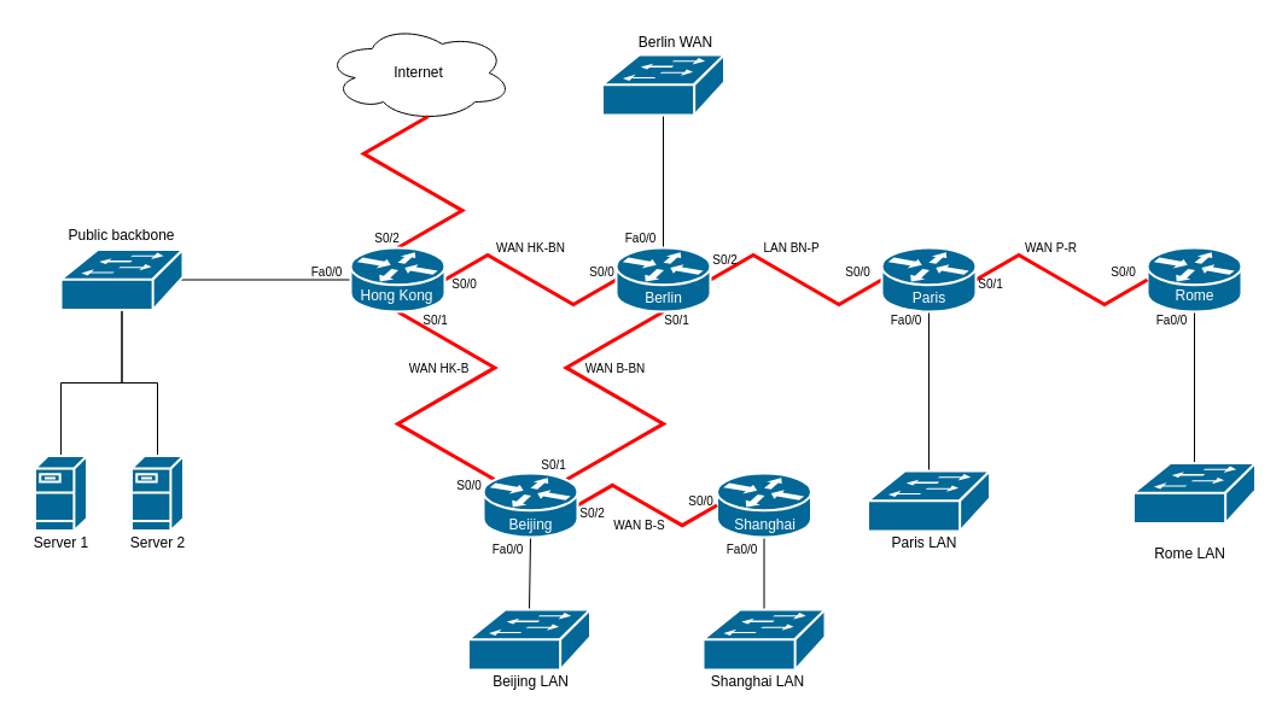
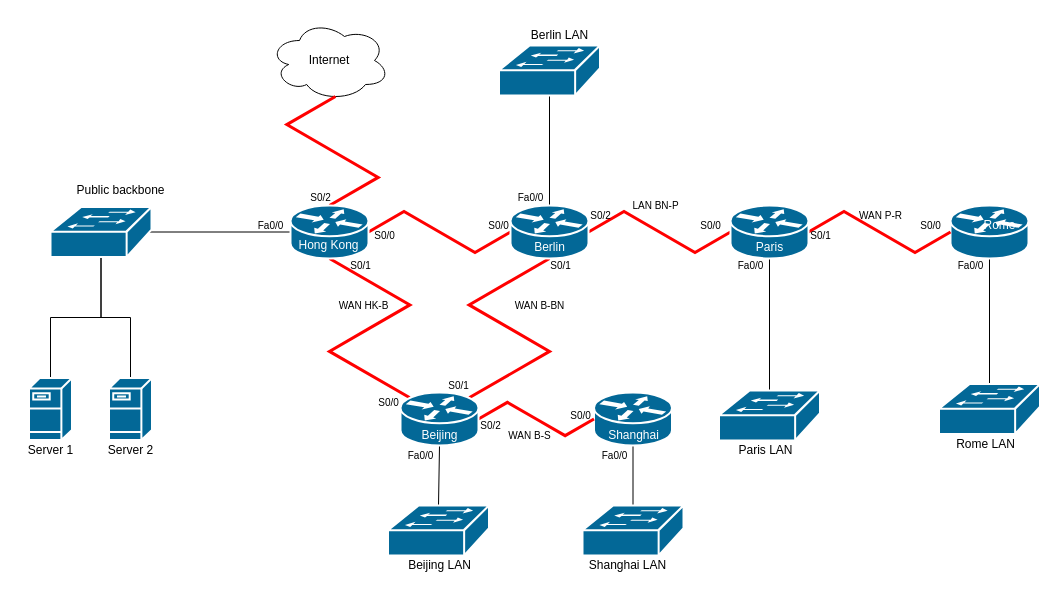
  <mxCell id="0" />
  <mxCell id="1" parent="0" />
  <mxCell id="2" style="edgeStyle=none;rounded=0;orthogonalLoop=1;jettySize=auto;html=1;exitX=0.5;exitY=0.98;exitDx=0;exitDy=0;exitPerimeter=0;entryX=0.5;entryY=0;entryDx=0;entryDy=0;entryPerimeter=0;endArrow=none;endFill=0;strokeWidth=1;" parent="1" source="3" target="12" edge="1"><mxGeometry relative="1" as="geometry" /></mxCell>
  <mxCell id="3" value="" style="shape=mxgraph.cisco.switches.workgroup_switch;html=1;pointerEvents=1;dashed=0;fillColor=#036897;strokeColor=#ffffff;strokeWidth=2;verticalLabelPosition=bottom;verticalAlign=top;align=center;outlineConnect=0;" parent="1" vertex="1"><mxGeometry x="498.5" y="45" width="101" height="50" as="geometry" /></mxCell>
  <mxCell id="4" style="edgeStyle=orthogonalEdgeStyle;rounded=0;orthogonalLoop=1;jettySize=auto;html=1;exitX=0.5;exitY=0;exitDx=0;exitDy=0;exitPerimeter=0;entryX=0.5;entryY=0.98;entryDx=0;entryDy=0;entryPerimeter=0;endArrow=none;endFill=0;strokeColor=#000000;strokeWidth=1;" parent="1" source="5" target="27" edge="1"><mxGeometry relative="1" as="geometry" /></mxCell>
  <mxCell id="5" value="" style="shape=mxgraph.cisco.servers.fileserver;html=1;pointerEvents=1;dashed=0;fillColor=#036897;strokeColor=#ffffff;strokeWidth=2;verticalLabelPosition=bottom;verticalAlign=top;align=center;outlineConnect=0;" parent="1" vertex="1"><mxGeometry x="108.5" y="377.5" width="43" height="62" as="geometry" /></mxCell>
  <mxCell id="6" style="edgeStyle=none;rounded=0;orthogonalLoop=1;jettySize=auto;html=1;exitX=0.5;exitY=1;exitDx=0;exitDy=0;exitPerimeter=0;entryX=0.5;entryY=0;entryDx=0;entryDy=0;entryPerimeter=0;endArrow=none;endFill=0;strokeColor=#000000;strokeWidth=1;" parent="1" source="7" target="25" edge="1"><mxGeometry relative="1" as="geometry" /></mxCell>
  <mxCell id="7" value="" style="shape=mxgraph.cisco.routers.router;html=1;pointerEvents=1;dashed=0;fillColor=#036897;strokeColor=#ffffff;strokeWidth=2;verticalLabelPosition=bottom;verticalAlign=top;align=center;outlineConnect=0;" parent="1" vertex="1"><mxGeometry x="593.5" y="392" width="78" height="53" as="geometry" /></mxCell>
- <mxCell id="8" value="Internet" style="ellipse;shape=cloud;whiteSpace=wrap;html=1;" parent="1" vertex="1"><mxGeometry x="269" y="20" width="155" height="80" as="geometry" /></mxCell>
+ <mxCell id="8" value="Internet" style="ellipse;shape=cloud;whiteSpace=wrap;html=1;" parent="1" vertex="1"><mxGeometry x="269" y="20" width="120" height="80" as="geometry" /></mxCell>
  <mxCell id="9" style="edgeStyle=isometricEdgeStyle;rounded=0;orthogonalLoop=1;jettySize=auto;html=1;exitX=0;exitY=0.5;exitDx=0;exitDy=0;exitPerimeter=0;entryX=1;entryY=0.5;entryDx=0;entryDy=0;entryPerimeter=0;strokeColor=#FF0000;endArrow=none;endFill=0;strokeWidth=3;" parent="1" source="12" target="16" edge="1"><mxGeometry relative="1" as="geometry" /></mxCell>
  <mxCell id="10" style="edgeStyle=isometricEdgeStyle;rounded=0;orthogonalLoop=1;jettySize=auto;html=1;exitX=1;exitY=0.5;exitDx=0;exitDy=0;exitPerimeter=0;entryX=0;entryY=0.5;entryDx=0;entryDy=0;entryPerimeter=0;endArrow=none;endFill=0;strokeColor=#FF0000;strokeWidth=3;" parent="1" source="12" target="24" edge="1"><mxGeometry relative="1" as="geometry" /></mxCell>
  <mxCell id="11" style="edgeStyle=isometricEdgeStyle;rounded=0;orthogonalLoop=1;jettySize=auto;html=1;exitX=0.5;exitY=1;exitDx=0;exitDy=0;exitPerimeter=0;entryX=0.88;entryY=0.1;entryDx=0;entryDy=0;entryPerimeter=0;endArrow=none;endFill=0;strokeColor=#FF0000;strokeWidth=3;" parent="1" source="12" target="19" edge="1"><mxGeometry relative="1" as="geometry" /></mxCell>
  <mxCell id="12" value="" style="shape=mxgraph.cisco.routers.router;html=1;pointerEvents=1;dashed=0;fillColor=#036897;strokeColor=#ffffff;strokeWidth=2;verticalLabelPosition=bottom;verticalAlign=top;align=center;outlineConnect=0;" parent="1" vertex="1"><mxGeometry x="510" y="205" width="78" height="53" as="geometry" /></mxCell>
  <mxCell id="13" style="edgeStyle=isometricEdgeStyle;rounded=0;orthogonalLoop=1;jettySize=auto;html=1;exitX=0.5;exitY=0;exitDx=0;exitDy=0;exitPerimeter=0;entryX=0.55;entryY=0.95;entryDx=0;entryDy=0;entryPerimeter=0;endArrow=none;endFill=0;strokeColor=#FF0000;strokeWidth=3;" parent="1" source="16" target="8" edge="1"><mxGeometry relative="1" as="geometry" /></mxCell>
  <mxCell id="14" style="edgeStyle=isometricEdgeStyle;rounded=0;orthogonalLoop=1;jettySize=auto;html=1;exitX=0.5;exitY=1;exitDx=0;exitDy=0;exitPerimeter=0;endArrow=none;endFill=0;strokeColor=#FF0000;strokeWidth=3;elbow=vertical;entryX=0.12;entryY=0.1;entryDx=0;entryDy=0;entryPerimeter=0;" parent="1" source="16" target="19" edge="1"><mxGeometry relative="1" as="geometry"><mxPoint x="400" y="355" as="targetPoint" /></mxGeometry></mxCell>
  <mxCell id="15" style="edgeStyle=none;rounded=0;orthogonalLoop=1;jettySize=auto;html=1;exitX=0;exitY=0.5;exitDx=0;exitDy=0;exitPerimeter=0;entryX=0.98;entryY=0.5;entryDx=0;entryDy=0;entryPerimeter=0;endArrow=none;endFill=0;strokeColor=#000000;strokeWidth=1;" parent="1" source="16" target="27" edge="1"><mxGeometry relative="1" as="geometry" /></mxCell>
  <mxCell id="16" value="" style="shape=mxgraph.cisco.routers.router;html=1;pointerEvents=1;dashed=0;fillColor=#036897;strokeColor=#ffffff;strokeWidth=2;verticalLabelPosition=bottom;verticalAlign=top;align=center;outlineConnect=0;" parent="1" vertex="1"><mxGeometry x="290" y="205" width="78" height="53" as="geometry" /></mxCell>
  <mxCell id="17" style="edgeStyle=isometricEdgeStyle;rounded=0;orthogonalLoop=1;jettySize=auto;html=1;exitX=1;exitY=0.5;exitDx=0;exitDy=0;exitPerimeter=0;entryX=0;entryY=0.5;entryDx=0;entryDy=0;entryPerimeter=0;endArrow=none;endFill=0;strokeColor=#FF0000;strokeWidth=3;" parent="1" source="19" target="7" edge="1"><mxGeometry relative="1" as="geometry" /></mxCell>
  <mxCell id="18" style="edgeStyle=none;rounded=0;orthogonalLoop=1;jettySize=auto;html=1;exitX=0.5;exitY=1;exitDx=0;exitDy=0;exitPerimeter=0;entryX=0.5;entryY=0;entryDx=0;entryDy=0;entryPerimeter=0;endArrow=none;endFill=0;strokeColor=#000000;strokeWidth=1;" parent="1" source="19" target="28" edge="1"><mxGeometry relative="1" as="geometry" /></mxCell>
  <mxCell id="19" value="" style="shape=mxgraph.cisco.routers.router;html=1;pointerEvents=1;dashed=0;fillColor=#036897;strokeColor=#ffffff;strokeWidth=2;verticalLabelPosition=bottom;verticalAlign=top;align=center;outlineConnect=0;" parent="1" vertex="1"><mxGeometry x="400" y="392" width="78" height="53" as="geometry" /></mxCell>
  <mxCell id="20" style="edgeStyle=none;rounded=0;orthogonalLoop=1;jettySize=auto;html=1;exitX=0.5;exitY=1;exitDx=0;exitDy=0;exitPerimeter=0;entryX=0.5;entryY=0;entryDx=0;entryDy=0;entryPerimeter=0;endArrow=none;endFill=0;strokeColor=#000000;strokeWidth=1;" parent="1" source="21" target="29" edge="1"><mxGeometry relative="1" as="geometry" /></mxCell>
  <mxCell id="21" value="" style="shape=mxgraph.cisco.routers.router;html=1;pointerEvents=1;dashed=0;fillColor=#036897;strokeColor=#ffffff;strokeWidth=2;verticalLabelPosition=bottom;verticalAlign=top;align=center;outlineConnect=0;" parent="1" vertex="1"><mxGeometry x="950" y="205" width="78" height="53" as="geometry" /></mxCell>
  <mxCell id="22" style="edgeStyle=isometricEdgeStyle;rounded=0;orthogonalLoop=1;jettySize=auto;html=1;exitX=1;exitY=0.5;exitDx=0;exitDy=0;exitPerimeter=0;entryX=0;entryY=0.5;entryDx=0;entryDy=0;entryPerimeter=0;endArrow=none;endFill=0;strokeColor=#FF0000;strokeWidth=3;" parent="1" source="24" target="21" edge="1"><mxGeometry relative="1" as="geometry" /></mxCell>
  <mxCell id="23" style="edgeStyle=none;rounded=0;orthogonalLoop=1;jettySize=auto;html=1;exitX=0.5;exitY=1;exitDx=0;exitDy=0;exitPerimeter=0;entryX=0.5;entryY=0;entryDx=0;entryDy=0;entryPerimeter=0;endArrow=none;endFill=0;strokeColor=#000000;strokeWidth=1;" parent="1" source="24" target="30" edge="1"><mxGeometry relative="1" as="geometry" /></mxCell>
  <mxCell id="24" value="" style="shape=mxgraph.cisco.routers.router;html=1;pointerEvents=1;dashed=0;fillColor=#036897;strokeColor=#ffffff;strokeWidth=2;verticalLabelPosition=bottom;verticalAlign=top;align=center;outlineConnect=0;" parent="1" vertex="1"><mxGeometry x="730" y="205" width="78" height="53" as="geometry" /></mxCell>
  <mxCell id="25" value="" style="shape=mxgraph.cisco.switches.workgroup_switch;html=1;pointerEvents=1;dashed=0;fillColor=#036897;strokeColor=#ffffff;strokeWidth=2;verticalLabelPosition=bottom;verticalAlign=top;align=center;outlineConnect=0;" parent="1" vertex="1"><mxGeometry x="582" y="505" width="101" height="50" as="geometry" /></mxCell>
  <mxCell id="26" style="edgeStyle=orthogonalEdgeStyle;rounded=0;orthogonalLoop=1;jettySize=auto;html=1;exitX=0.5;exitY=0.98;exitDx=0;exitDy=0;exitPerimeter=0;entryX=0.5;entryY=0;entryDx=0;entryDy=0;entryPerimeter=0;endArrow=none;endFill=0;strokeColor=#000000;strokeWidth=1;" parent="1" source="27" target="31" edge="1"><mxGeometry relative="1" as="geometry" /></mxCell>
  <mxCell id="27" value="" style="shape=mxgraph.cisco.switches.workgroup_switch;html=1;pointerEvents=1;dashed=0;fillColor=#036897;strokeColor=#ffffff;strokeWidth=2;verticalLabelPosition=bottom;verticalAlign=top;align=center;outlineConnect=0;" parent="1" vertex="1"><mxGeometry x="50" y="206.5" width="101" height="50" as="geometry" /></mxCell>
  <mxCell id="28" value="" style="shape=mxgraph.cisco.switches.workgroup_switch;html=1;pointerEvents=1;dashed=0;fillColor=#036897;strokeColor=#ffffff;strokeWidth=2;verticalLabelPosition=bottom;verticalAlign=top;align=center;outlineConnect=0;" parent="1" vertex="1"><mxGeometry x="387.5" y="505" width="101" height="50" as="geometry" /></mxCell>
  <mxCell id="29" value="" style="shape=mxgraph.cisco.switches.workgroup_switch;html=1;pointerEvents=1;dashed=0;fillColor=#036897;strokeColor=#ffffff;strokeWidth=2;verticalLabelPosition=bottom;verticalAlign=top;align=center;outlineConnect=0;" parent="1" vertex="1"><mxGeometry x="938.5" y="383.5" width="101" height="50" as="geometry" /></mxCell>
  <mxCell id="30" value="" style="shape=mxgraph.cisco.switches.workgroup_switch;html=1;pointerEvents=1;dashed=0;fillColor=#036897;strokeColor=#ffffff;strokeWidth=2;verticalLabelPosition=bottom;verticalAlign=top;align=center;outlineConnect=0;" parent="1" vertex="1"><mxGeometry x="718.5" y="390" width="101" height="50" as="geometry" /></mxCell>
  <mxCell id="31" value="" style="shape=mxgraph.cisco.servers.fileserver;html=1;pointerEvents=1;dashed=0;fillColor=#036897;strokeColor=#ffffff;strokeWidth=2;verticalLabelPosition=bottom;verticalAlign=top;align=center;outlineConnect=0;" parent="1" vertex="1"><mxGeometry x="28.5" y="377.5" width="43" height="62" as="geometry" /></mxCell>
- <mxCell id="32" value="Berlin WAN" style="text;html=1;align=center;verticalAlign=middle;resizable=0;points=[];autosize=1;strokeColor=none;" parent="1" vertex="1"><mxGeometry x="523.5" y="25" width="70" height="20" as="geometry" /></mxCell>
- <mxCell id="33" value="Public backbone" style="text;html=1;align=center;verticalAlign=middle;resizable=0;points=[];autosize=1;strokeColor=none;" parent="1" vertex="1"><mxGeometry x="50" y="185" width="100" height="20" as="geometry" /></mxCell>
+ <mxCell id="32" value="Berlin LAN" style="text;html=1;align=center;verticalAlign=middle;resizable=0;points=[];autosize=1;strokeColor=none;" parent="1" vertex="1"><mxGeometry x="523.5" y="25" width="70" height="20" as="geometry" /></mxCell>
+ <mxCell id="33" value="Public backbone" style="text;html=1;align=center;verticalAlign=middle;resizable=0;points=[];autosize=1;strokeColor=none;" parent="1" vertex="1"><mxGeometry x="70" y="180" width="100" height="20" as="geometry" /></mxCell>
  <mxCell id="34" value="Paris LAN" style="text;html=1;align=center;verticalAlign=middle;resizable=0;points=[];autosize=1;strokeColor=none;" parent="1" vertex="1"><mxGeometry x="730" y="440" width="70" height="20" as="geometry" /></mxCell>
- <mxCell id="35" value="Rome LAN" style="text;html=1;align=center;verticalAlign=middle;resizable=0;points=[];autosize=1;strokeColor=none;" parent="1" vertex="1"><mxGeometry x="950" y="448.5" width="70" height="20" as="geometry" /></mxCell>
+ <mxCell id="35" value="Rome LAN" style="text;html=1;align=center;verticalAlign=middle;resizable=0;points=[];autosize=1;strokeColor=none;" parent="1" vertex="1"><mxGeometry x="950" y="433.5" width="70" height="20" as="geometry" /></mxCell>
  <mxCell id="36" value="Beijing LAN" style="text;html=1;align=center;verticalAlign=middle;resizable=0;points=[];autosize=1;strokeColor=none;" parent="1" vertex="1"><mxGeometry x="399" y="555" width="80" height="20" as="geometry" /></mxCell>
  <mxCell id="37" value="Shanghai LAN" style="text;html=1;align=center;verticalAlign=middle;resizable=0;points=[];autosize=1;strokeColor=none;" parent="1" vertex="1"><mxGeometry x="581.5" y="555" width="90" height="20" as="geometry" /></mxCell>
- <mxCell id="38" value="WAN HK-BN" style="text;html=1;align=center;verticalAlign=middle;resizable=0;points=[];autosize=1;strokeColor=none;fontSize=10;" parent="1" vertex="1"><mxGeometry x="404" y="195" width="70" height="20" as="geometry" /></mxCell>
  <mxCell id="39" value="LAN BN-P" style="text;html=1;align=center;verticalAlign=middle;resizable=0;points=[];autosize=1;strokeColor=none;fontSize=10;" parent="1" vertex="1"><mxGeometry x="620" y="195" width="70" height="20" as="geometry" /></mxCell>
- <mxCell id="40" value="WAN P-R" style="text;html=1;align=center;verticalAlign=middle;resizable=0;points=[];autosize=1;strokeColor=none;fontSize=10;" parent="1" vertex="1"><mxGeometry x="840" y="195" width="60" height="20" as="geometry" /></mxCell>
+ <mxCell id="40" value="WAN P-R" style="text;html=1;align=center;verticalAlign=middle;resizable=0;points=[];autosize=1;strokeColor=none;fontSize=10;" parent="1" vertex="1"><mxGeometry x="850" y="205" width="60" height="20" as="geometry" /></mxCell>
  <mxCell id="41" value="WAN HK-B" style="text;html=1;align=center;verticalAlign=middle;resizable=0;points=[];autosize=1;strokeColor=none;fontSize=10;" parent="1" vertex="1"><mxGeometry x="328" y="295" width="70" height="20" as="geometry" /></mxCell>
- <mxCell id="42" value="WAN B-BN" style="text;html=1;align=center;verticalAlign=middle;resizable=0;points=[];autosize=1;strokeColor=none;fontSize=10;" parent="1" vertex="1"><mxGeometry x="474" y="295" width="70" height="20" as="geometry" /></mxCell>
+ <mxCell id="42" value="WAN B-BN" style="text;html=1;align=center;verticalAlign=middle;resizable=0;points=[];autosize=1;strokeColor=none;fontSize=10;" parent="1" vertex="1"><mxGeometry x="504" y="295" width="70" height="20" as="geometry" /></mxCell>
  <mxCell id="43" value="WAN B-S" style="text;html=1;align=center;verticalAlign=middle;resizable=0;points=[];autosize=1;strokeColor=none;fontSize=10;" parent="1" vertex="1"><mxGeometry x="498.5" y="425" width="60" height="20" as="geometry" /></mxCell>
  <mxCell id="44" value="Fa0/0" style="text;html=1;align=center;verticalAlign=middle;resizable=0;points=[];autosize=1;strokeColor=none;fontSize=10;" parent="1" vertex="1"><mxGeometry x="593.5" y="445" width="40" height="20" as="geometry" /></mxCell>
  <mxCell id="45" value="Fa0/0" style="text;html=1;align=center;verticalAlign=middle;resizable=0;points=[];autosize=1;strokeColor=none;fontSize=10;" parent="1" vertex="1"><mxGeometry x="730" y="255" width="40" height="20" as="geometry" /></mxCell>
  <mxCell id="46" value="Fa0/0" style="text;html=1;align=center;verticalAlign=middle;resizable=0;points=[];autosize=1;strokeColor=none;fontSize=10;" parent="1" vertex="1"><mxGeometry x="950" y="255" width="40" height="20" as="geometry" /></mxCell>
  <mxCell id="47" value="Fa0/0" style="text;html=1;align=center;verticalAlign=middle;resizable=0;points=[];autosize=1;strokeColor=none;fontSize=10;" parent="1" vertex="1"><mxGeometry x="510" y="186.5" width="40" height="20" as="geometry" /></mxCell>
  <mxCell id="48" value="Fa0/0" style="text;html=1;align=center;verticalAlign=middle;resizable=0;points=[];autosize=1;strokeColor=none;fontSize=10;" parent="1" vertex="1"><mxGeometry x="250" y="215" width="40" height="20" as="geometry" /></mxCell>
  <mxCell id="49" value="Fa0/0" style="text;html=1;align=center;verticalAlign=middle;resizable=0;points=[];autosize=1;strokeColor=none;fontSize=10;" parent="1" vertex="1"><mxGeometry x="400" y="445" width="40" height="20" as="geometry" /></mxCell>
  <mxCell id="50" value="S0/0" style="text;html=1;align=center;verticalAlign=middle;resizable=0;points=[];autosize=1;strokeColor=none;fontSize=10;" parent="1" vertex="1"><mxGeometry x="478" y="215" width="40" height="20" as="geometry" /></mxCell>
  <mxCell id="51" value="S0/0" style="text;html=1;align=center;verticalAlign=middle;resizable=0;points=[];autosize=1;strokeColor=none;fontSize=10;" parent="1" vertex="1"><mxGeometry x="364" y="225" width="40" height="20" as="geometry" /></mxCell>
  <mxCell id="52" value="S0/0" style="text;html=1;align=center;verticalAlign=middle;resizable=0;points=[];autosize=1;strokeColor=none;fontSize=10;" parent="1" vertex="1"><mxGeometry x="690" y="215" width="40" height="20" as="geometry" /></mxCell>
  <mxCell id="53" value="S0/0" style="text;html=1;align=center;verticalAlign=middle;resizable=0;points=[];autosize=1;strokeColor=none;fontSize=10;" parent="1" vertex="1"><mxGeometry x="910" y="215" width="40" height="20" as="geometry" /></mxCell>
  <mxCell id="54" value="S0/0" style="text;html=1;align=center;verticalAlign=middle;resizable=0;points=[];autosize=1;strokeColor=none;fontSize=10;" parent="1" vertex="1"><mxGeometry x="559.5" y="405" width="40" height="20" as="geometry" /></mxCell>
  <mxCell id="55" value="S0/0" style="text;html=1;align=center;verticalAlign=middle;resizable=0;points=[];autosize=1;strokeColor=none;fontSize=10;" parent="1" vertex="1"><mxGeometry x="368" y="392" width="40" height="20" as="geometry" /></mxCell>
  <mxCell id="56" value="S0/1" style="text;html=1;align=center;verticalAlign=middle;resizable=0;points=[];autosize=1;strokeColor=none;fontSize=10;" parent="1" vertex="1"><mxGeometry x="540" y="255" width="40" height="20" as="geometry" /></mxCell>
  <mxCell id="57" value="S0/1" style="text;html=1;align=center;verticalAlign=middle;resizable=0;points=[];autosize=1;strokeColor=none;fontSize=10;" parent="1" vertex="1"><mxGeometry x="438" y="375" width="40" height="20" as="geometry" /></mxCell>
  <mxCell id="58" value="S0/1" style="text;html=1;align=center;verticalAlign=middle;resizable=0;points=[];autosize=1;strokeColor=none;fontSize=10;" parent="1" vertex="1"><mxGeometry x="340" y="255" width="40" height="20" as="geometry" /></mxCell>
  <mxCell id="59" value="S0/1" style="text;html=1;align=center;verticalAlign=middle;resizable=0;points=[];autosize=1;strokeColor=none;fontSize=10;" parent="1" vertex="1"><mxGeometry x="800" y="225" width="40" height="20" as="geometry" /></mxCell>
  <mxCell id="60" value="S0/2" style="text;html=1;align=center;verticalAlign=middle;resizable=0;points=[];autosize=1;strokeColor=none;fontSize=10;" parent="1" vertex="1"><mxGeometry x="580" y="205" width="40" height="20" as="geometry" /></mxCell>
  <mxCell id="61" value="S0/2" style="text;html=1;align=center;verticalAlign=middle;resizable=0;points=[];autosize=1;strokeColor=none;fontSize=10;" parent="1" vertex="1"><mxGeometry x="470" y="415" width="40" height="20" as="geometry" /></mxCell>
  <mxCell id="62" value="S0/2" style="text;html=1;align=center;verticalAlign=middle;resizable=0;points=[];autosize=1;strokeColor=none;fontSize=10;" parent="1" vertex="1"><mxGeometry x="300" y="186.5" width="40" height="20" as="geometry" /></mxCell>
  <mxCell id="63" value="Server 1" style="text;html=1;align=center;verticalAlign=middle;resizable=0;points=[];autosize=1;strokeColor=none;" parent="1" vertex="1"><mxGeometry x="20" y="439.5" width="60" height="20" as="geometry" /></mxCell>
  <mxCell id="64" value="Server 2" style="text;html=1;align=center;verticalAlign=middle;resizable=0;points=[];autosize=1;strokeColor=none;" parent="1" vertex="1"><mxGeometry x="100" y="439.5" width="60" height="20" as="geometry" /></mxCell>
- <mxCell id="65" value="Rome" style="text;html=1;align=center;verticalAlign=middle;resizable=0;points=[];autosize=1;strokeColor=none;fontSize=12;fontColor=#FFFFFF;" parent="1" vertex="1"><mxGeometry x="964" y="235" width="50" height="20" as="geometry" /></mxCell>
+ <mxCell id="65" value="Rome" style="text;html=1;align=center;verticalAlign=middle;resizable=0;points=[];autosize=1;strokeColor=none;fontSize=12;fontColor=#FFFFFF;" parent="1" vertex="1"><mxGeometry x="974" y="215" width="50" height="20" as="geometry" /></mxCell>
  <mxCell id="66" value="Paris" style="text;html=1;align=center;verticalAlign=middle;resizable=0;points=[];autosize=1;strokeColor=none;fontSize=12;fontColor=#FFFFFF;" parent="1" vertex="1"><mxGeometry x="749" y="236.5" width="40" height="20" as="geometry" /></mxCell>
  <mxCell id="67" value="Berlin" style="text;html=1;align=center;verticalAlign=middle;resizable=0;points=[];autosize=1;strokeColor=none;fontSize=12;fontColor=#FFFFFF;" parent="1" vertex="1"><mxGeometry x="524" y="236.5" width="50" height="20" as="geometry" /></mxCell>
  <mxCell id="68" value="Hong Kong" style="text;html=1;align=center;verticalAlign=middle;resizable=0;points=[];autosize=1;strokeColor=none;fontSize=12;fontColor=#FFFFFF;" parent="1" vertex="1"><mxGeometry x="288" y="235" width="80" height="20" as="geometry" /></mxCell>
  <mxCell id="69" value="Beijing" style="text;html=1;align=center;verticalAlign=middle;resizable=0;points=[];autosize=1;strokeColor=none;fontSize=12;fontColor=#FFFFFF;" parent="1" vertex="1"><mxGeometry x="414" y="425" width="50" height="20" as="geometry" /></mxCell>
  <mxCell id="70" value="Shanghai" style="text;html=1;align=center;verticalAlign=middle;resizable=0;points=[];autosize=1;strokeColor=none;fontSize=12;fontColor=#FFFFFF;" parent="1" vertex="1"><mxGeometry x="597.5" y="425" width="70" height="20" as="geometry" /></mxCell>
